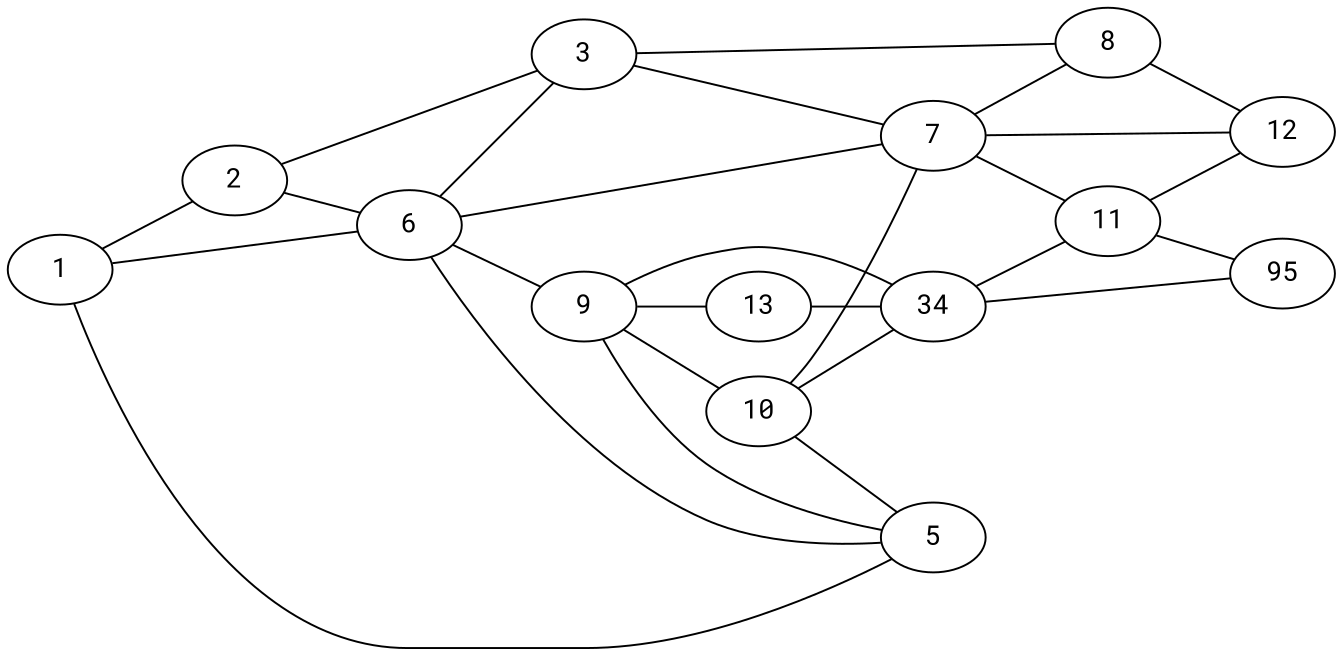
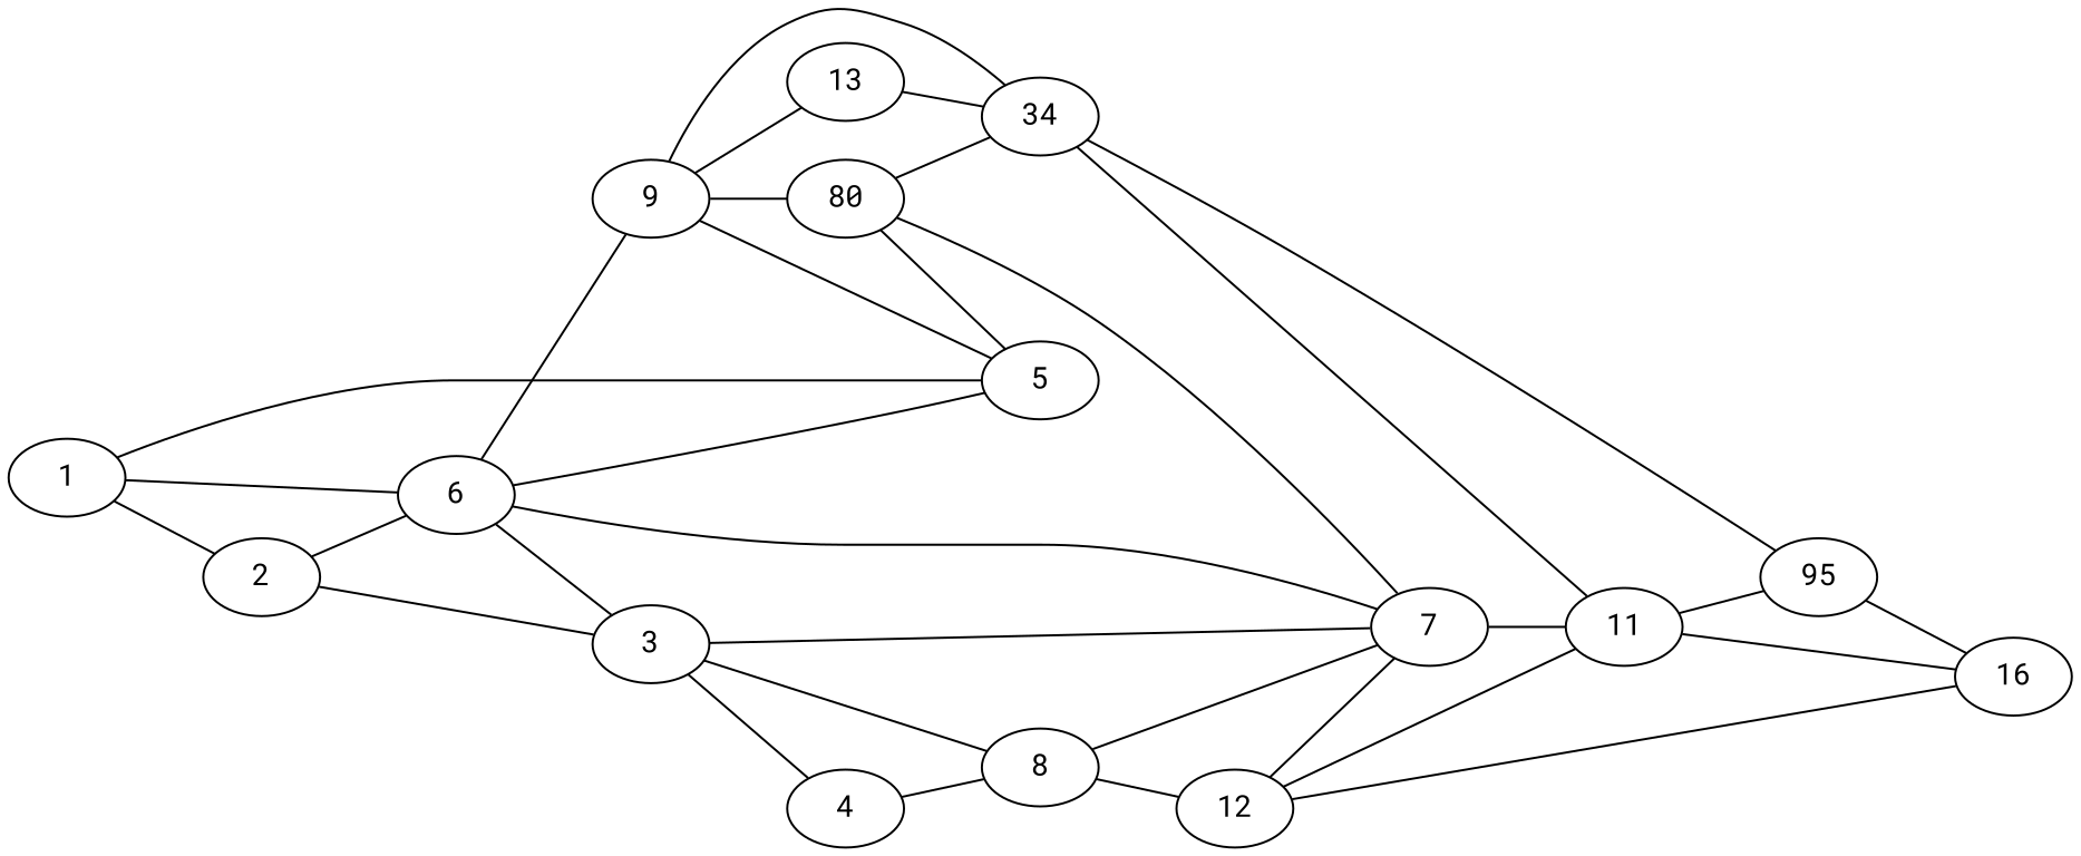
  graph {
    fontname="Roboto Mono"
    rankdir=LR
    node [fontname="Roboto Mono"]
    edge [fontname="Roboto Mono"]
    n1 [label=1]
    n2 [label=2]
    n3 [label=5]
    n4 [label=3]
    n5 [label=6]
    n6 [label=9]
+   n7 [label=4]
    n8 [label=7]
    n9 [label=8]
    n10 [label=11]
    n11 [label=12]
-   n12 [label=10]
+   n12 [label=80]
    n13 [label=13]
    n14 [label=34]
    n15 [label=95]
+   n16 [label=16]
    n1 -- n2
    n1 -- n3
    n2 -- n4
    n2 -- n5
    n3 -- n5
    n3 -- n6
+   n4 -- n7
    n4 -- n8
    n5 -- n1
    n5 -- n4
    n5 -- n6
    n5 -- n8
    n6 -- n12
    n6 -- n13
+   n7 -- n9
    n8 -- n9
    n8 -- n10
    n9 -- n4
    n9 -- n11
    n10 -- n11
    n10 -- n15
    n11 -- n8
+   n11 -- n16
    n12 -- n3
    n12 -- n8
    n12 -- n14
    n13 -- n14
    n14 -- n6
    n14 -- n10
    n14 -- n15
+   n15 -- n16
+   n16 -- n10
  }
